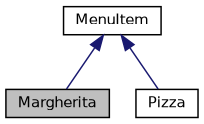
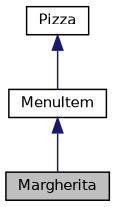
  digraph {
    node [color=black fillcolor=white fontname=Helvetica fontsize=10 shape=record style=filled]
    edge [color=midnightblue dir=back fontname=Helvetica fontsize=10 labelfontname=Helvetica labelfontsize=10 style=solid]
    n1 [fillcolor=grey75 fontcolor=black height=0.2 label=Margherita width=0.4]
    n2 [height=0.2 label=Pizza width=0.4]
    n3 [height=0.2 label=MenuItem width=0.4]
    n3 -> n1
-   n3 -> n2
+   n2 -> n3
  }
